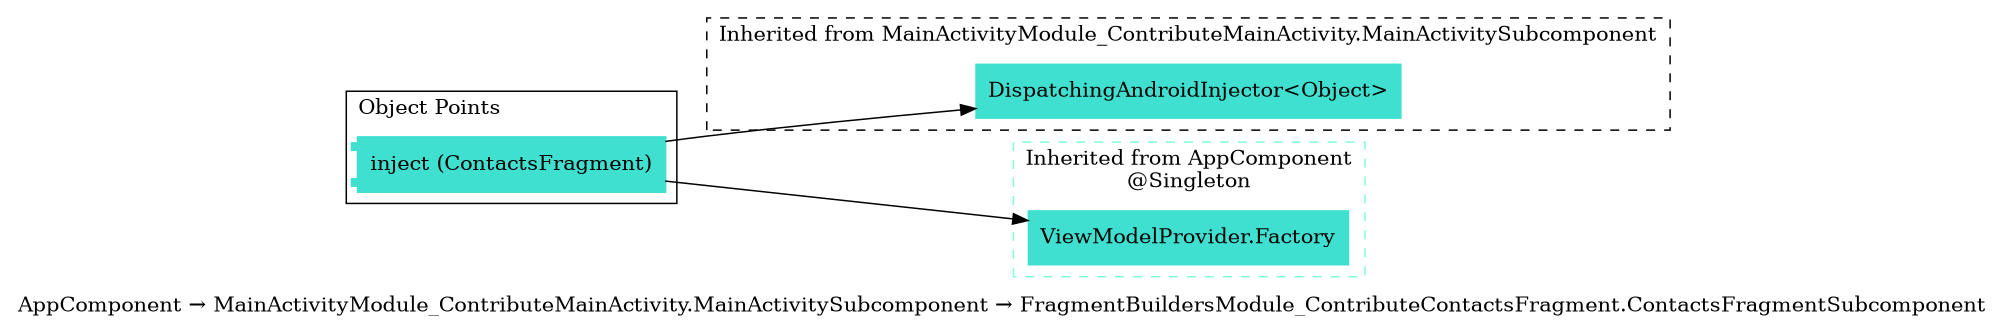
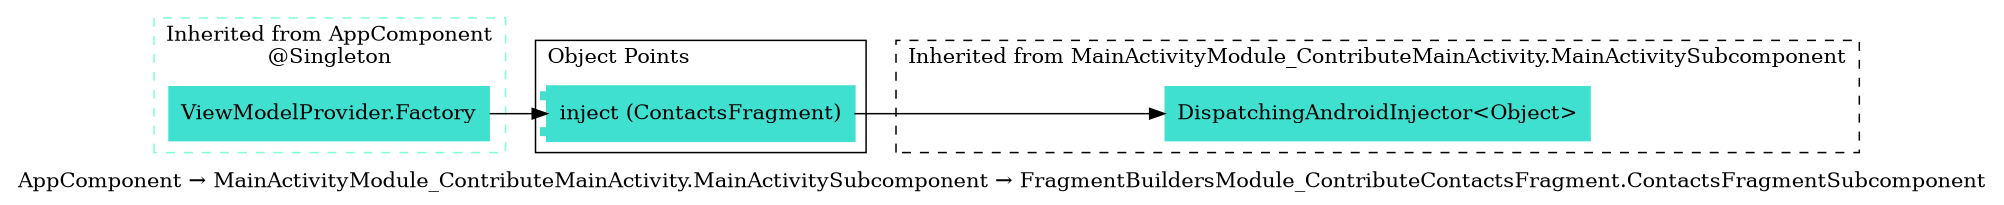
  digraph {
    compound=true
    label="AppComponent → MainActivityModule_ContributeMainActivity.MainActivitySubcomponent → FragmentBuildersModule_ContributeContactsFragment.ContactsFragmentSubcomponent"
    labeljust=l
    rankdir=LR
    node [color=turquoise shape=rectangle style=filled]
    n1 [label="DispatchingAndroidInjector<Object>"]
    n2 [label="inject (ContactsFragment)" penwidth=2 shape=component]
    n3 [label="ViewModelProvider.Factory"]
    subgraph cluster_1 {
      label="Inherited from MainActivityModule_ContributeMainActivity.MainActivitySubcomponent"
      labeljust=c
      style=dashed
      n1
    }
    subgraph cluster_2 {
      label="Object Points"
      n2
    }
    subgraph cluster_3 {
      label="Dependency Graph"
    }
    subgraph cluster_4 {
      label=Subcomponents
      shape=folder
    }
    subgraph cluster_5 {
      color=aquamarine
      label="Inherited from AppComponent\n@Singleton"
      labeljust=c
      style=dashed
      n3
    }
    n2 -> n1
-   n2 -> n3
+   n3 -> n2
  }
